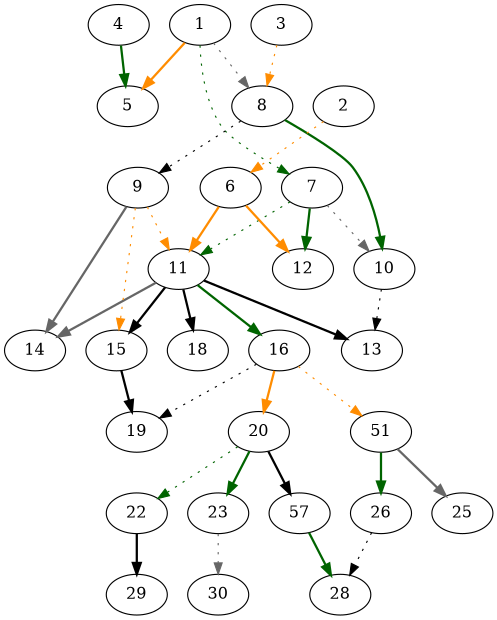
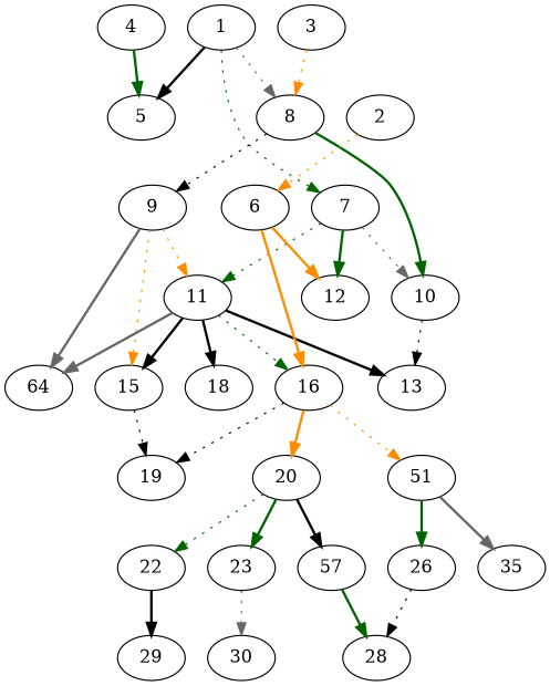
  digraph {
    node [alpha=0.16 compute_size=1073741824000 result_size=0]
    edge [color=darkgreen style=bold]
    1 [alpha=0.17 compute_size=549755813888 ram=43122800 result_size=91136 trans_size=167901]
    5 [ram=48836288 trans_size=1002285]
    7 [alpha=0.07 compute_size=782757789696 ram=14301920 result_size=54272 trans_size=128675]
    8 [alpha=0.03 compute_size=14576336896 ram=28602272 result_size=70656 trans_size=559870]
    11 [alpha=0.14 compute_size=10764595200 ram=20880272 result_size=1024 trans_size=887166]
    12 [alpha=0.15 compute_size=185766551184 ram=48910736 trans_size=634069]
    10 [alpha=0.06 compute_size=368293445632 ram=45365744 result_size=9216 trans_size=57992]
    9 [alpha=0.02 compute_size=46010163200 ram=2849600 result_size=1024 trans_size=902543]
-   14 [compute_size=100506240964 ram=20878688 trans_size=567702]
+   14 [compute_size=100506240964 ram=20878688 trans_size=567702 label=64]
    15 [alpha=0.02 compute_size=45782220800 ram=50146256 result_size=1024 trans_size=775051]
    16 [alpha=0.09 compute_size=8589934592 ram=32915504 result_size=70656 trans_size=165375]
    13 [alpha=0.04 compute_size=28728649728 ram=14799296 trans_size=5404]
    18 [alpha=0.06 compute_size=22457352192 ram=7262624 trans_size=272343]
    2 [alpha=0.11 compute_size=26030606336 ram=49927664 result_size=9216 trans_size=278832]
    6 [alpha=0.17 compute_size=16675586048 ram=39137456 result_size=70656 trans_size=363805]
    3 [alpha=0.12 compute_size=107131303460 ram=11910080 result_size=29696 trans_size=434137]
    4 [alpha=0.15 compute_size=26124042240 ram=28915904 result_size=54272 trans_size=485894]
    19 [alpha=0.19 compute_size=4532889600 ram=3164816 result_size=29696 trans_size=961301]
    20 [alpha=0.18 compute_size=617230566405 ram=21621584 result_size=9216 trans_size=614249]
    n20 [label=51 ram=45300800 result_size=1024 trans_size=484807]
    22 [alpha=0.20 compute_size=161259524672 ram=11544176 result_size=9216 trans_size=97186]
    23 [alpha=0.05 compute_size=8260454400 ram=1953056 result_size=1024 trans_size=648199]
    n23 [alpha=0.06 compute_size=736625164288 label=57 ram=7701392 result_size=91136 trans_size=1036652]
-   25 [alpha=0.13 compute_size=8589934592 ram=40509200 trans_size=667988]
+   25 [alpha=0.13 compute_size=8589934592 ram=40509200 trans_size=667988 label=35]
    26 [alpha=0.04 compute_size=782757789696 ram=44505632 result_size=54272 trans_size=112979]
    29 [alpha=0.09 compute_size=8536780800 ram=10066304 trans_size=359713]
    30 [alpha=0.00 compute_size=315013226247 ram=9778016 trans_size=980227]
    28 [alpha=0.05 compute_size=68719476736 ram=1417664 trans_size=508080]
-   1 -> 5 [color=darkorange]
+   1 -> 5 [color=black]
    1 -> 7 [style=dotted]
    1 -> 8 [color=gray40 style=dotted]
    7 -> 11 [style=dotted]
    7 -> 12
    7 -> 10 [color=gray40 style=dotted]
    8 -> 10
    8 -> 9 [color=black style=dotted]
    11 -> 14 [color=gray40]
    11 -> 15 [color=black]
-   11 -> 16
+   11 -> 16 [style=dotted]
    11 -> 13 [color=black]
    11 -> 18 [color=black]
    10 -> 13 [color=black style=dotted]
    9 -> 11 [color=darkorange style=dotted]
    9 -> 14 [color=gray40]
    9 -> 15 [color=darkorange style=dotted]
-   15 -> 19 [color=black]
+   15 -> 19 [color=black style=dotted]
    16 -> 19 [color=black style=dotted]
    16 -> 20 [color=darkorange]
    16 -> n20 [color=darkorange style=dotted]
    2 -> 6 [color=darkorange style=dotted]
-   6 -> 11 [color=darkorange]
+   6 -> 16 [color=darkorange]
    6 -> 12 [color=darkorange]
    3 -> 8 [color=darkorange style=dotted]
    4 -> 5
    20 -> 22 [style=dotted]
    20 -> 23
    20 -> n23 [color=black]
    n20 -> 25 [color=gray40]
    n20 -> 26
    22 -> 29 [color=black]
    23 -> 30 [color=gray40 style=dotted]
    n23 -> 28
    26 -> 28 [color=black style=dotted]
  }
